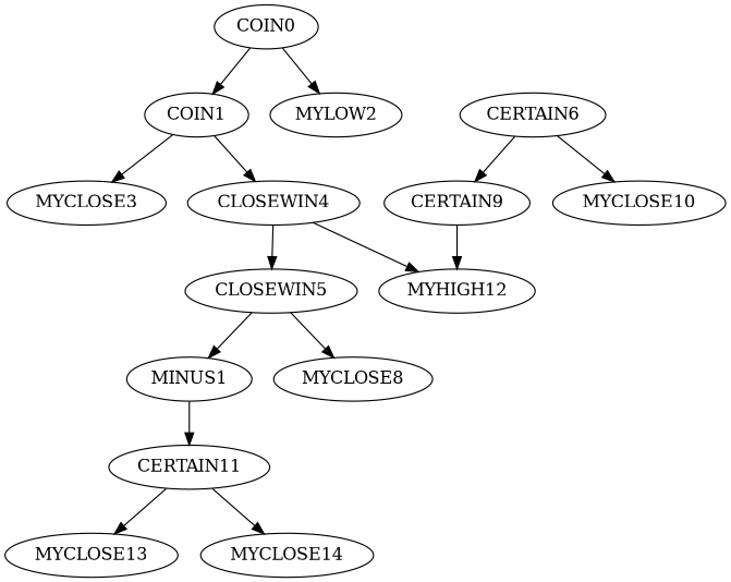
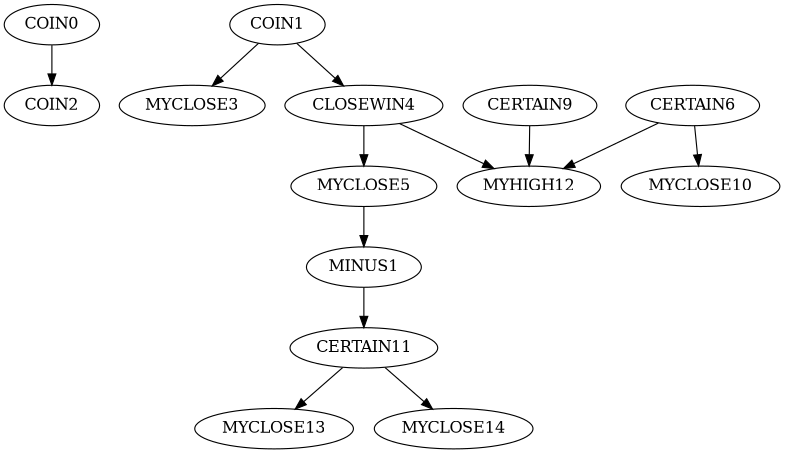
  digraph {
    COIN0
    COIN1
-   MYLOW2
+   MYLOW2 [label=COIN2]
    MYCLOSE3
    CLOSEWIN4
-   CLOSEWIN5
+   CLOSEWIN5 [label=MYCLOSE5]
    MYHIGH12
    n8 [label=MINUS1]
-   MYCLOSE8
    n10 [label=CERTAIN9]
    CERTAIN6
    MYCLOSE10
    CERTAIN11
    MYCLOSE13
    MYCLOSE14
-   COIN0 -> COIN1
    COIN0 -> MYLOW2
    COIN1 -> MYCLOSE3
    COIN1 -> CLOSEWIN4
    CLOSEWIN4 -> CLOSEWIN5
    CLOSEWIN4 -> MYHIGH12
    CLOSEWIN5 -> n8
-   CLOSEWIN5 -> MYCLOSE8
    n8 -> CERTAIN11
    n10 -> MYHIGH12
-   CERTAIN6 -> n10
+   CERTAIN6 -> MYHIGH12
    CERTAIN6 -> MYCLOSE10
    CERTAIN11 -> MYCLOSE13
    CERTAIN11 -> MYCLOSE14
  }
